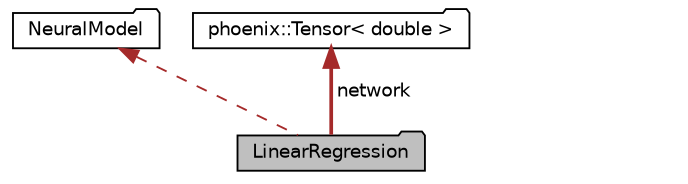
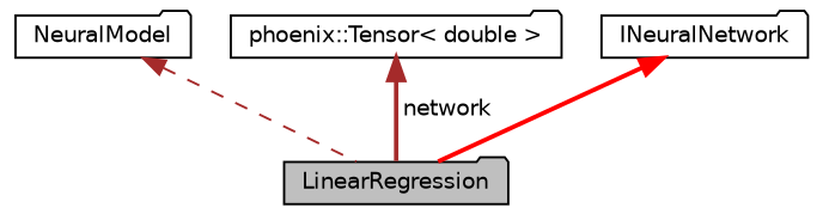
  digraph {
    node [color=black fillcolor=white fontname=Helvetica fontsize=10 shape=folder style=filled]
    edge [color=brown dir=back fontname=Helvetica fontsize=10 labelfontname=Helvetica labelfontsize=10 style=bold]
    n1 [fillcolor=grey75 fontcolor=black height=0.2 label=LinearRegression width=0.4]
    n2 [height=0.2 label=NeuralModel width=0.4]
    n3 [height=0.2 label="phoenix::Tensor\< double \>" width=0.4]
+   n4 [height=0.2 label=INeuralNetwork width=0.4]
    n2 -> n1 [style=dashed]
    n3 -> n1 [label=" network"]
+   n4 -> n1 [color=red]
  }
